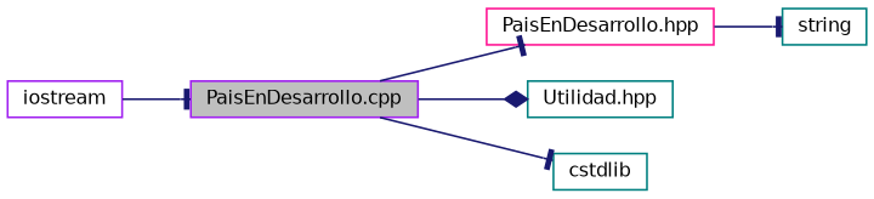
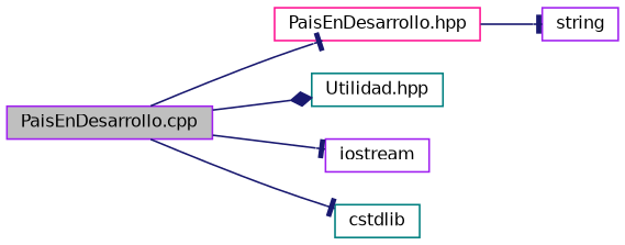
  digraph {
    rankdir=LR
    node [color=purple fillcolor=white fontname=Helvetica fontsize=10 shape=record style=filled]
    edge [arrowhead=tee color=midnightblue fontname=Helvetica fontsize=10 labelfontname=Helvetica labelfontsize=10 style=solid]
    n1 [fillcolor=grey75 fontcolor=black height=0.2 label="PaisEnDesarrollo.cpp" width=0.4]
    n2 [color=deeppink height=0.2 label="PaisEnDesarrollo.hpp" width=0.4]
    n3 [color=teal height=0.2 label="Utilidad.hpp" width=0.4]
    n4 [height=0.2 label=iostream width=0.4]
    n5 [color=teal height=0.2 label=cstdlib width=0.4]
-   n6 [color=teal height=0.2 label=string width=0.4]
+   n6 [height=0.2 label=string width=0.4]
    n1 -> n2
    n1 -> n3 [arrowhead=diamond]
-   n4 -> n1
+   n1 -> n4
    n1 -> n5
    n2 -> n6
  }
